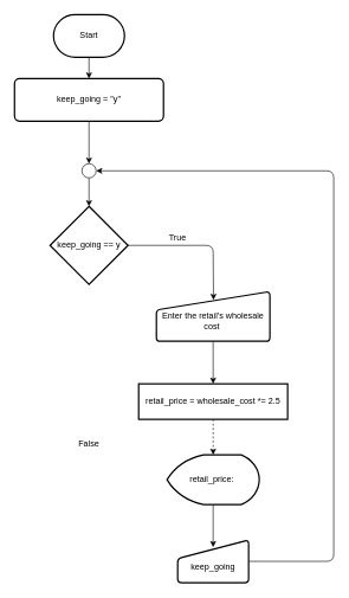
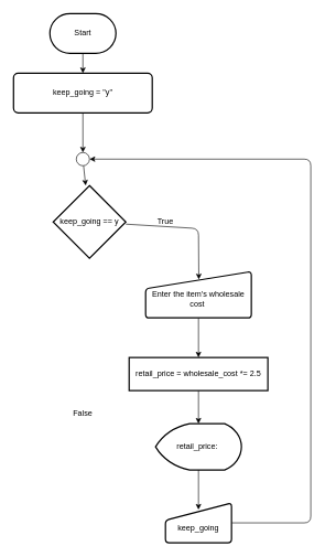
  <mxCell id="0" />
  <mxCell id="1" parent="0" />
  <mxCell id="2" value="" style="edgeStyle=none;html=1;labelBackgroundColor=none;" edge="1" parent="1" source="3" target="9"><mxGeometry relative="1" as="geometry" /></mxCell>
  <mxCell id="3" value="Start" style="strokeWidth=2;html=1;shape=mxgraph.flowchart.terminator;whiteSpace=wrap;labelBackgroundColor=none;" vertex="1" parent="1"><mxGeometry x="75" y="20" width="100" height="60" as="geometry" /></mxCell>
  <mxCell id="4" value="" style="edgeStyle=none;html=1;labelBackgroundColor=none;" edge="1" parent="1" source="5"><mxGeometry relative="1" as="geometry"><mxPoint x="300" y="770" as="targetPoint" /></mxGeometry></mxCell>
  <mxCell id="5" value="retail_price:&amp;nbsp;" style="strokeWidth=2;html=1;shape=mxgraph.flowchart.display;whiteSpace=wrap;labelBackgroundColor=none;" vertex="1" parent="1"><mxGeometry x="235" y="640" width="130" height="70" as="geometry" /></mxCell>
  <mxCell id="6" value="" style="edgeStyle=none;html=1;labelBackgroundColor=none;" edge="1" parent="1" source="7" target="19"><mxGeometry relative="1" as="geometry" /></mxCell>
- <mxCell id="7" value="&lt;br&gt;Enter the retail's wholesale cost&amp;nbsp;" style="html=1;strokeWidth=2;shape=manualInput;whiteSpace=wrap;rounded=1;size=26;arcSize=11;labelBackgroundColor=none;" vertex="1" parent="1"><mxGeometry x="220" y="410" width="160" height="70" as="geometry" /></mxCell>
+ <mxCell id="7" value="&lt;br&gt;Enter the item's wholesale cost&amp;nbsp;" style="html=1;strokeWidth=2;shape=manualInput;whiteSpace=wrap;rounded=1;size=26;arcSize=11;labelBackgroundColor=none;" vertex="1" parent="1"><mxGeometry x="220" y="410" width="160" height="70" as="geometry" /></mxCell>
  <mxCell id="8" value="" style="edgeStyle=none;html=1;labelBackgroundColor=none;" edge="1" parent="1" source="9" target="14"><mxGeometry relative="1" as="geometry" /></mxCell>
  <mxCell id="9" value="keep_going = &quot;y&quot;" style="rounded=1;whiteSpace=wrap;html=1;absoluteArcSize=1;arcSize=14;strokeWidth=2;labelBackgroundColor=none;" vertex="1" parent="1"><mxGeometry x="20" y="110" width="210" height="60" as="geometry" /></mxCell>
  <mxCell id="10" style="edgeStyle=none;html=1;labelBackgroundColor=none;entryX=0.503;entryY=0.169;entryDx=0;entryDy=0;entryPerimeter=0;" edge="1" parent="1" source="11" target="7"><mxGeometry relative="1" as="geometry"><Array as="points"><mxPoint x="300" y="345" /></Array></mxGeometry></mxCell>
- <mxCell id="11" value="keep_going == y" style="strokeWidth=2;html=1;shape=mxgraph.flowchart.decision;whiteSpace=wrap;labelBackgroundColor=none;" vertex="1" parent="1"><mxGeometry x="70" y="290" width="110" height="110" as="geometry" /></mxCell>
+ <mxCell id="11" value="keep_going == y" style="strokeWidth=2;html=1;shape=mxgraph.flowchart.decision;whiteSpace=wrap;labelBackgroundColor=none;" vertex="1" parent="1"><mxGeometry x="80" y="280" width="110" height="110" as="geometry" /></mxCell>
  <mxCell id="12" value="False" style="text;html=1;strokeColor=none;fillColor=none;align=center;verticalAlign=middle;whiteSpace=wrap;rounded=0;labelBackgroundColor=none;" vertex="1" parent="1"><mxGeometry x="95" y="610" width="60" height="30" as="geometry" /></mxCell>
  <mxCell id="13" value="" style="edgeStyle=none;html=1;labelBackgroundColor=none;" edge="1" parent="1" source="14" target="11"><mxGeometry relative="1" as="geometry" /></mxCell>
  <mxCell id="14" value="" style="ellipse;whiteSpace=wrap;html=1;aspect=fixed;labelBackgroundColor=none;" vertex="1" parent="1"><mxGeometry x="115" y="230" width="20" height="20" as="geometry" /></mxCell>
  <mxCell id="15" value="True" style="text;html=1;strokeColor=none;fillColor=none;align=center;verticalAlign=middle;whiteSpace=wrap;rounded=0;labelBackgroundColor=none;" vertex="1" parent="1"><mxGeometry x="220" y="320" width="60" height="30" as="geometry" /></mxCell>
  <mxCell id="16" style="edgeStyle=none;html=1;entryX=1;entryY=0.5;entryDx=0;entryDy=0;labelBackgroundColor=none;" edge="1" parent="1" source="17" target="14"><mxGeometry relative="1" as="geometry"><Array as="points"><mxPoint x="470" y="790" /><mxPoint x="470" y="240" /></Array></mxGeometry></mxCell>
  <mxCell id="17" value="&lt;br&gt;keep_going" style="html=1;strokeWidth=2;shape=manualInput;whiteSpace=wrap;rounded=1;size=26;arcSize=11;labelBackgroundColor=none;" vertex="1" parent="1"><mxGeometry x="250" y="760" width="100" height="60" as="geometry" /></mxCell>
- <mxCell id="18" value="" style="edgeStyle=none;html=1;labelBackgroundColor=none;dashed=1;" edge="1" parent="1" source="19" target="5"><mxGeometry relative="1" as="geometry" /></mxCell>
+ <mxCell id="18" value="" style="edgeStyle=none;html=1;labelBackgroundColor=none;" edge="1" parent="1" source="19" target="5"><mxGeometry relative="1" as="geometry" /></mxCell>
  <mxCell id="19" value="retail_price = wholesale_cost *= 2.5" style="whiteSpace=wrap;html=1;absoluteArcSize=1;arcSize=14;strokeWidth=2;labelBackgroundColor=none;rounded=0;" vertex="1" parent="1"><mxGeometry x="195" y="540" width="210" height="50" as="geometry" /></mxCell>
